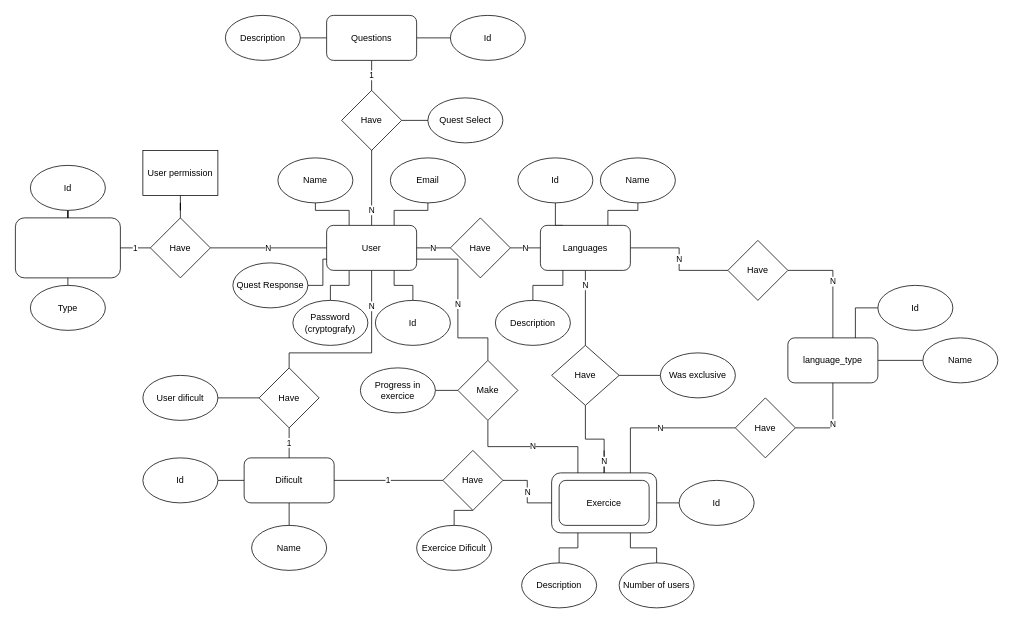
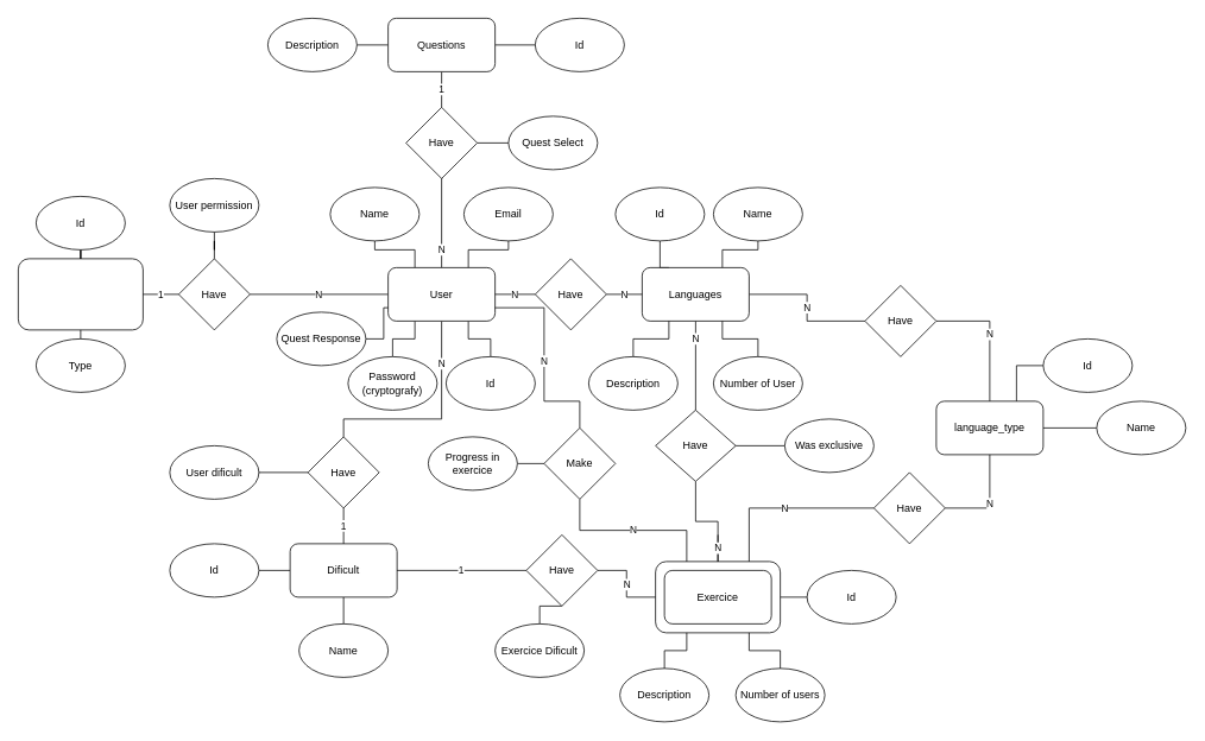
  <mxCell id="0" />
  <mxCell id="1" parent="0" />
  <mxCell id="2" value="N" style="edgeStyle=orthogonalEdgeStyle;rounded=0;orthogonalLoop=1;jettySize=auto;html=1;exitX=0;exitY=0.5;exitDx=0;exitDy=0;endArrow=none;endFill=0;" parent="1" source="9" target="15" edge="1"><mxGeometry relative="1" as="geometry" /></mxCell>
  <mxCell id="3" style="edgeStyle=orthogonalEdgeStyle;rounded=0;orthogonalLoop=1;jettySize=auto;html=1;exitX=0.75;exitY=0;exitDx=0;exitDy=0;entryX=0.5;entryY=1;entryDx=0;entryDy=0;endArrow=none;endFill=0;" parent="1" source="9" target="20" edge="1"><mxGeometry relative="1" as="geometry" /></mxCell>
  <mxCell id="4" style="edgeStyle=orthogonalEdgeStyle;rounded=0;orthogonalLoop=1;jettySize=auto;html=1;exitX=0.25;exitY=1;exitDx=0;exitDy=0;entryX=0.5;entryY=0;entryDx=0;entryDy=0;endArrow=none;endFill=0;" parent="1" source="9" target="21" edge="1"><mxGeometry relative="1" as="geometry" /></mxCell>
  <mxCell id="5" style="edgeStyle=orthogonalEdgeStyle;rounded=0;orthogonalLoop=1;jettySize=auto;html=1;exitX=0.75;exitY=1;exitDx=0;exitDy=0;entryX=0.5;entryY=0;entryDx=0;entryDy=0;endArrow=none;endFill=0;" parent="1" source="9" target="31" edge="1"><mxGeometry relative="1" as="geometry" /></mxCell>
  <mxCell id="6" style="edgeStyle=orthogonalEdgeStyle;rounded=0;orthogonalLoop=1;jettySize=auto;html=1;exitX=0.25;exitY=0;exitDx=0;exitDy=0;entryX=0.5;entryY=1;entryDx=0;entryDy=0;endArrow=none;endFill=0;" parent="1" source="9" target="19" edge="1"><mxGeometry relative="1" as="geometry" /></mxCell>
  <mxCell id="7" value="N" style="edgeStyle=orthogonalEdgeStyle;rounded=0;orthogonalLoop=1;jettySize=auto;html=1;exitX=0.5;exitY=0;exitDx=0;exitDy=0;entryX=0.5;entryY=1;entryDx=0;entryDy=0;endArrow=none;endFill=0;" parent="1" source="9" target="36" edge="1"><mxGeometry x="-0.8" relative="1" as="geometry"><Array as="points"><mxPoint x="495" y="150" /></Array><mxPoint as="offset" /></mxGeometry></mxCell>
  <mxCell id="8" value="N" style="edgeStyle=orthogonalEdgeStyle;rounded=0;orthogonalLoop=1;jettySize=auto;html=1;exitX=0.5;exitY=1;exitDx=0;exitDy=0;entryX=0.5;entryY=0;entryDx=0;entryDy=0;endArrow=none;endFill=0;" parent="1" source="9" target="67" edge="1"><mxGeometry x="-0.6" relative="1" as="geometry"><mxPoint as="offset" /><Array as="points"><mxPoint x="495" y="470" /><mxPoint x="385" y="470" /></Array></mxGeometry></mxCell>
  <mxCell id="9" value="User" style="rounded=1;whiteSpace=wrap;html=1;" parent="1" vertex="1"><mxGeometry x="435" y="300" width="120" height="60" as="geometry" /></mxCell>
- <mxCell id="10" value="User permission" style="whiteSpace=wrap;html=1;rounded=0;" parent="1" vertex="1"><mxGeometry x="190" y="200" width="100" height="60" as="geometry" /></mxCell>
+ <mxCell id="10" value="User permission" style="ellipse;whiteSpace=wrap;html=1;" parent="1" vertex="1"><mxGeometry x="190" y="200" width="100" height="60" as="geometry" /></mxCell>
  <mxCell id="11" style="edgeStyle=orthogonalEdgeStyle;rounded=0;orthogonalLoop=1;jettySize=auto;html=1;exitX=0.5;exitY=0;exitDx=0;exitDy=0;endArrow=none;endFill=0;" parent="1" source="12" target="16" edge="1"><mxGeometry relative="1" as="geometry" /></mxCell>
  <mxCell id="12" value="" style="rounded=1;whiteSpace=wrap;html=1;" parent="1" vertex="1"><mxGeometry x="20" y="290" width="140" height="80" as="geometry" /></mxCell>
  <mxCell id="13" value="1" style="edgeStyle=orthogonalEdgeStyle;rounded=0;orthogonalLoop=1;jettySize=auto;html=1;exitX=0;exitY=0.5;exitDx=0;exitDy=0;entryX=1;entryY=0.5;entryDx=0;entryDy=0;endArrow=none;endFill=0;" parent="1" source="15" target="12" edge="1"><mxGeometry relative="1" as="geometry" /></mxCell>
  <mxCell id="14" style="edgeStyle=orthogonalEdgeStyle;rounded=0;orthogonalLoop=1;jettySize=auto;html=1;exitX=0.5;exitY=0;exitDx=0;exitDy=0;endArrow=none;endFill=0;" parent="1" source="15" target="10" edge="1"><mxGeometry relative="1" as="geometry" /></mxCell>
  <mxCell id="15" value="Have" style="rhombus;whiteSpace=wrap;html=1;" parent="1" vertex="1"><mxGeometry x="200" y="290" width="80" height="80" as="geometry" /></mxCell>
  <mxCell id="16" value="Id" style="ellipse;whiteSpace=wrap;html=1;" parent="1" vertex="1"><mxGeometry x="40" y="220" width="100" height="60" as="geometry" /></mxCell>
  <mxCell id="17" style="edgeStyle=orthogonalEdgeStyle;rounded=0;orthogonalLoop=1;jettySize=auto;html=1;exitX=0.5;exitY=0;exitDx=0;exitDy=0;entryX=0.5;entryY=1;entryDx=0;entryDy=0;endArrow=none;endFill=0;" parent="1" source="18" target="12" edge="1"><mxGeometry relative="1" as="geometry" /></mxCell>
  <mxCell id="18" value="Type" style="ellipse;whiteSpace=wrap;html=1;" parent="1" vertex="1"><mxGeometry x="40" y="380" width="100" height="60" as="geometry" /></mxCell>
  <mxCell id="19" value="Name" style="ellipse;whiteSpace=wrap;html=1;" parent="1" vertex="1"><mxGeometry x="370" y="210" width="100" height="60" as="geometry" /></mxCell>
  <mxCell id="20" value="Email" style="ellipse;whiteSpace=wrap;html=1;" parent="1" vertex="1"><mxGeometry x="520" y="210" width="100" height="60" as="geometry" /></mxCell>
  <mxCell id="21" value="Password (cryptografy)" style="ellipse;whiteSpace=wrap;html=1;" parent="1" vertex="1"><mxGeometry x="390" y="400" width="100" height="60" as="geometry" /></mxCell>
  <mxCell id="22" style="edgeStyle=orthogonalEdgeStyle;rounded=0;orthogonalLoop=1;jettySize=auto;html=1;exitX=0.25;exitY=0;exitDx=0;exitDy=0;entryX=0.5;entryY=1;entryDx=0;entryDy=0;endArrow=none;endFill=0;" parent="1" source="26" target="30" edge="1"><mxGeometry relative="1" as="geometry" /></mxCell>
  <mxCell id="23" style="edgeStyle=orthogonalEdgeStyle;rounded=0;orthogonalLoop=1;jettySize=auto;html=1;exitX=0.75;exitY=0;exitDx=0;exitDy=0;entryX=0.5;entryY=1;entryDx=0;entryDy=0;endArrow=none;endFill=0;" parent="1" source="26" target="43" edge="1"><mxGeometry relative="1" as="geometry" /></mxCell>
  <mxCell id="24" value="N" style="edgeStyle=orthogonalEdgeStyle;rounded=0;orthogonalLoop=1;jettySize=auto;html=1;exitX=0.5;exitY=1;exitDx=0;exitDy=0;entryX=0.5;entryY=0;entryDx=0;entryDy=0;endArrow=none;endFill=0;" parent="1" source="26" target="55" edge="1"><mxGeometry x="-0.6" relative="1" as="geometry"><Array as="points"><mxPoint x="780" y="380" /><mxPoint x="780" y="380" /></Array><mxPoint as="offset" /></mxGeometry></mxCell>
  <mxCell id="25" value="N" style="edgeStyle=orthogonalEdgeStyle;rounded=0;orthogonalLoop=1;jettySize=auto;html=1;exitX=1;exitY=0.5;exitDx=0;exitDy=0;entryX=0;entryY=0.5;entryDx=0;entryDy=0;endArrow=none;endFill=0;" parent="1" source="26" target="85" edge="1"><mxGeometry relative="1" as="geometry" /></mxCell>
  <mxCell id="26" value="Languages" style="rounded=1;whiteSpace=wrap;html=1;" parent="1" vertex="1"><mxGeometry x="720" y="300" width="120" height="60" as="geometry" /></mxCell>
  <mxCell id="27" value="N" style="edgeStyle=orthogonalEdgeStyle;rounded=0;orthogonalLoop=1;jettySize=auto;html=1;exitX=0;exitY=0.5;exitDx=0;exitDy=0;entryX=1;entryY=0.5;entryDx=0;entryDy=0;endArrow=none;endFill=0;" parent="1" source="29" target="9" edge="1"><mxGeometry relative="1" as="geometry" /></mxCell>
  <mxCell id="28" value="N" style="edgeStyle=orthogonalEdgeStyle;rounded=0;orthogonalLoop=1;jettySize=auto;html=1;exitX=1;exitY=0.5;exitDx=0;exitDy=0;entryX=0;entryY=0.5;entryDx=0;entryDy=0;endArrow=none;endFill=0;" parent="1" source="29" target="26" edge="1"><mxGeometry relative="1" as="geometry" /></mxCell>
  <mxCell id="29" value="Have" style="rhombus;whiteSpace=wrap;html=1;" parent="1" vertex="1"><mxGeometry x="600" y="290" width="80" height="80" as="geometry" /></mxCell>
  <mxCell id="30" value="Id" style="ellipse;whiteSpace=wrap;html=1;" parent="1" vertex="1"><mxGeometry x="690" y="210" width="100" height="60" as="geometry" /></mxCell>
  <mxCell id="31" value="Id" style="ellipse;whiteSpace=wrap;html=1;" parent="1" vertex="1"><mxGeometry x="500" y="400" width="100" height="60" as="geometry" /></mxCell>
  <mxCell id="32" value="Quest Select" style="ellipse;whiteSpace=wrap;html=1;" parent="1" vertex="1"><mxGeometry x="570" y="130" width="100" height="60" as="geometry" /></mxCell>
  <mxCell id="33" style="edgeStyle=orthogonalEdgeStyle;rounded=0;orthogonalLoop=1;jettySize=auto;html=1;exitX=1;exitY=0.5;exitDx=0;exitDy=0;entryX=0;entryY=0.75;entryDx=0;entryDy=0;endArrow=none;endFill=0;" parent="1" source="34" target="9" edge="1"><mxGeometry relative="1" as="geometry" /></mxCell>
  <mxCell id="34" value="Quest Response" style="ellipse;whiteSpace=wrap;html=1;" parent="1" vertex="1"><mxGeometry x="310" y="350" width="100" height="60" as="geometry" /></mxCell>
  <mxCell id="35" style="edgeStyle=orthogonalEdgeStyle;rounded=0;orthogonalLoop=1;jettySize=auto;html=1;exitX=1;exitY=0.5;exitDx=0;exitDy=0;entryX=0;entryY=0.5;entryDx=0;entryDy=0;endArrow=none;endFill=0;" parent="1" source="36" target="32" edge="1"><mxGeometry relative="1" as="geometry" /></mxCell>
  <mxCell id="36" value="Have" style="rhombus;whiteSpace=wrap;html=1;" parent="1" vertex="1"><mxGeometry x="455" y="120" width="80" height="80" as="geometry" /></mxCell>
  <mxCell id="37" value="1" style="edgeStyle=orthogonalEdgeStyle;rounded=0;orthogonalLoop=1;jettySize=auto;html=1;endArrow=none;endFill=0;" parent="1" source="40" target="36" edge="1"><mxGeometry relative="1" as="geometry" /></mxCell>
  <mxCell id="38" style="edgeStyle=orthogonalEdgeStyle;rounded=0;orthogonalLoop=1;jettySize=auto;html=1;exitX=1;exitY=0.5;exitDx=0;exitDy=0;entryX=0;entryY=0.5;entryDx=0;entryDy=0;endArrow=none;endFill=0;" parent="1" source="40" target="41" edge="1"><mxGeometry relative="1" as="geometry" /></mxCell>
  <mxCell id="39" style="edgeStyle=orthogonalEdgeStyle;rounded=0;orthogonalLoop=1;jettySize=auto;html=1;exitX=0;exitY=0.5;exitDx=0;exitDy=0;entryX=1;entryY=0.5;entryDx=0;entryDy=0;endArrow=none;endFill=0;" parent="1" source="40" target="42" edge="1"><mxGeometry relative="1" as="geometry" /></mxCell>
  <mxCell id="40" value="Questions" style="rounded=1;whiteSpace=wrap;html=1;" parent="1" vertex="1"><mxGeometry x="435" y="20" width="120" height="60" as="geometry" /></mxCell>
  <mxCell id="41" value="Id" style="ellipse;whiteSpace=wrap;html=1;" parent="1" vertex="1"><mxGeometry x="600" y="20" width="100" height="60" as="geometry" /></mxCell>
  <mxCell id="42" value="Description" style="ellipse;whiteSpace=wrap;html=1;" parent="1" vertex="1"><mxGeometry x="300" y="20" width="100" height="60" as="geometry" /></mxCell>
  <mxCell id="43" value="Name" style="ellipse;whiteSpace=wrap;html=1;" parent="1" vertex="1"><mxGeometry x="800" y="210" width="100" height="60" as="geometry" /></mxCell>
  <mxCell id="44" style="edgeStyle=orthogonalEdgeStyle;rounded=0;orthogonalLoop=1;jettySize=auto;html=1;exitX=0.5;exitY=0;exitDx=0;exitDy=0;entryX=0.25;entryY=1;entryDx=0;entryDy=0;endArrow=none;endFill=0;" parent="1" source="45" target="26" edge="1"><mxGeometry relative="1" as="geometry" /></mxCell>
  <mxCell id="45" value="Description" style="ellipse;whiteSpace=wrap;html=1;" parent="1" vertex="1"><mxGeometry x="660" y="400" width="100" height="60" as="geometry" /></mxCell>
+ <mxCell id="46" style="edgeStyle=orthogonalEdgeStyle;rounded=0;orthogonalLoop=1;jettySize=auto;html=1;exitX=0.5;exitY=0;exitDx=0;exitDy=0;entryX=0.75;entryY=1;entryDx=0;entryDy=0;endArrow=none;endFill=0;" parent="1" source="47" target="26" edge="1"><mxGeometry relative="1" as="geometry" /></mxCell>
+ <mxCell id="47" value="Number of User" style="ellipse;whiteSpace=wrap;html=1;" parent="1" vertex="1"><mxGeometry x="800" y="400" width="100" height="60" as="geometry" /></mxCell>
  <mxCell id="48" style="edgeStyle=orthogonalEdgeStyle;rounded=0;orthogonalLoop=1;jettySize=auto;html=1;exitX=1;exitY=0.5;exitDx=0;exitDy=0;entryX=0;entryY=0.5;entryDx=0;entryDy=0;endArrow=none;endFill=0;" parent="1" source="51" target="56" edge="1"><mxGeometry relative="1" as="geometry" /></mxCell>
  <mxCell id="49" style="edgeStyle=orthogonalEdgeStyle;orthogonalLoop=1;jettySize=auto;html=1;entryX=0.5;entryY=1;entryDx=0;entryDy=0;rounded=0;endArrow=none;endFill=0;" parent="1" source="51" target="55" edge="1"><mxGeometry relative="1" as="geometry" /></mxCell>
  <mxCell id="50" value="N" style="edgeStyle=orthogonalEdgeStyle;rounded=0;orthogonalLoop=1;jettySize=auto;html=1;exitX=0.75;exitY=0;exitDx=0;exitDy=0;entryX=0;entryY=0.5;entryDx=0;entryDy=0;endArrow=none;endFill=0;" parent="1" source="51" target="87" edge="1"><mxGeometry relative="1" as="geometry" /></mxCell>
  <mxCell id="51" value="" style="rounded=1;whiteSpace=wrap;html=1;" parent="1" vertex="1"><mxGeometry x="735" y="630" width="140" height="80" as="geometry" /></mxCell>
  <mxCell id="52" value="Exercice" style="rounded=1;whiteSpace=wrap;html=1;" parent="1" vertex="1"><mxGeometry x="745" y="640" width="120" height="60" as="geometry" /></mxCell>
  <mxCell id="53" value="N" style="edgeStyle=orthogonalEdgeStyle;rounded=0;orthogonalLoop=1;jettySize=auto;html=1;exitX=0.5;exitY=1;exitDx=0;exitDy=0;entryX=0.5;entryY=0;entryDx=0;entryDy=0;endArrow=none;endFill=0;" parent="1" target="51" edge="1"><mxGeometry relative="1" as="geometry"><mxPoint x="805" y="600" as="sourcePoint" /></mxGeometry></mxCell>
  <mxCell id="54" style="edgeStyle=orthogonalEdgeStyle;rounded=0;orthogonalLoop=1;jettySize=auto;html=1;exitX=1;exitY=0.5;exitDx=0;exitDy=0;entryX=0;entryY=0.5;entryDx=0;entryDy=0;endArrow=none;endFill=0;" parent="1" source="55" target="77" edge="1"><mxGeometry relative="1" as="geometry" /></mxCell>
  <mxCell id="55" value="Have" style="rhombus;whiteSpace=wrap;html=1;" parent="1" vertex="1"><mxGeometry x="735" y="460" width="90" height="80" as="geometry" /></mxCell>
  <mxCell id="56" value="Id" style="ellipse;whiteSpace=wrap;html=1;" parent="1" vertex="1"><mxGeometry x="905" y="640" width="100" height="60" as="geometry" /></mxCell>
  <mxCell id="57" style="edgeStyle=orthogonalEdgeStyle;rounded=0;orthogonalLoop=1;jettySize=auto;html=1;exitX=0.5;exitY=0;exitDx=0;exitDy=0;entryX=0.25;entryY=1;entryDx=0;entryDy=0;endArrow=none;endFill=0;" parent="1" source="58" target="51" edge="1"><mxGeometry relative="1" as="geometry" /></mxCell>
  <mxCell id="58" value="Description&lt;br&gt;" style="ellipse;whiteSpace=wrap;html=1;" parent="1" vertex="1"><mxGeometry x="695" y="750" width="100" height="60" as="geometry" /></mxCell>
  <mxCell id="59" style="edgeStyle=orthogonalEdgeStyle;rounded=0;orthogonalLoop=1;jettySize=auto;html=1;exitX=0.5;exitY=0;exitDx=0;exitDy=0;entryX=0.75;entryY=1;entryDx=0;entryDy=0;endArrow=none;endFill=0;" parent="1" source="60" target="51" edge="1"><mxGeometry relative="1" as="geometry" /></mxCell>
  <mxCell id="60" value="Number of users" style="ellipse;whiteSpace=wrap;html=1;" parent="1" vertex="1"><mxGeometry x="825" y="750" width="100" height="60" as="geometry" /></mxCell>
  <mxCell id="61" style="edgeStyle=orthogonalEdgeStyle;rounded=0;orthogonalLoop=1;jettySize=auto;html=1;exitX=1;exitY=0.5;exitDx=0;exitDy=0;entryX=0;entryY=0.5;entryDx=0;entryDy=0;endArrow=none;endFill=0;" parent="1" source="62" target="80" edge="1"><mxGeometry relative="1" as="geometry" /></mxCell>
  <mxCell id="62" value="Progress in exercice" style="ellipse;whiteSpace=wrap;html=1;" parent="1" vertex="1"><mxGeometry x="480" y="490" width="100" height="60" as="geometry" /></mxCell>
  <mxCell id="63" style="edgeStyle=orthogonalEdgeStyle;rounded=0;orthogonalLoop=1;jettySize=auto;html=1;exitX=0;exitY=0.5;exitDx=0;exitDy=0;entryX=1;entryY=0.5;entryDx=0;entryDy=0;endArrow=none;endFill=0;" parent="1" source="65" target="68" edge="1"><mxGeometry relative="1" as="geometry" /></mxCell>
  <mxCell id="64" style="edgeStyle=orthogonalEdgeStyle;rounded=0;orthogonalLoop=1;jettySize=auto;html=1;exitX=0.5;exitY=1;exitDx=0;exitDy=0;entryX=0.5;entryY=0;entryDx=0;entryDy=0;endArrow=none;endFill=0;" parent="1" source="65" target="69" edge="1"><mxGeometry relative="1" as="geometry" /></mxCell>
  <mxCell id="65" value="Dificult" style="rounded=1;whiteSpace=wrap;html=1;" parent="1" vertex="1"><mxGeometry x="325" y="610" width="120" height="60" as="geometry" /></mxCell>
  <mxCell id="66" value="1" style="edgeStyle=orthogonalEdgeStyle;rounded=0;orthogonalLoop=1;jettySize=auto;html=1;exitX=0.5;exitY=1;exitDx=0;exitDy=0;entryX=0.5;entryY=0;entryDx=0;entryDy=0;endArrow=none;endFill=0;" parent="1" source="67" target="65" edge="1"><mxGeometry relative="1" as="geometry" /></mxCell>
  <mxCell id="67" value="Have" style="rhombus;whiteSpace=wrap;html=1;" parent="1" vertex="1"><mxGeometry x="345" y="490" width="80" height="80" as="geometry" /></mxCell>
  <mxCell id="68" value="Id" style="ellipse;whiteSpace=wrap;html=1;" parent="1" vertex="1"><mxGeometry x="190" y="610" width="100" height="60" as="geometry" /></mxCell>
  <mxCell id="69" value="Name" style="ellipse;whiteSpace=wrap;html=1;" parent="1" vertex="1"><mxGeometry x="335" y="700" width="100" height="60" as="geometry" /></mxCell>
  <mxCell id="70" style="edgeStyle=orthogonalEdgeStyle;rounded=0;orthogonalLoop=1;jettySize=auto;html=1;exitX=1;exitY=0.5;exitDx=0;exitDy=0;entryX=0;entryY=0.5;entryDx=0;entryDy=0;endArrow=none;endFill=0;" parent="1" source="71" target="67" edge="1"><mxGeometry relative="1" as="geometry" /></mxCell>
  <mxCell id="71" value="User dificult" style="ellipse;whiteSpace=wrap;html=1;" parent="1" vertex="1"><mxGeometry x="190" y="500" width="100" height="60" as="geometry" /></mxCell>
  <mxCell id="72" value="1" style="edgeStyle=orthogonalEdgeStyle;rounded=0;orthogonalLoop=1;jettySize=auto;html=1;exitX=0;exitY=0.5;exitDx=0;exitDy=0;entryX=1;entryY=0.5;entryDx=0;entryDy=0;endArrow=none;endFill=0;" parent="1" source="75" target="65" edge="1"><mxGeometry relative="1" as="geometry" /></mxCell>
  <mxCell id="73" style="edgeStyle=orthogonalEdgeStyle;rounded=0;orthogonalLoop=1;jettySize=auto;html=1;exitX=0.5;exitY=1;exitDx=0;exitDy=0;entryX=0.5;entryY=0;entryDx=0;entryDy=0;endArrow=none;endFill=0;" parent="1" source="75" target="76" edge="1"><mxGeometry relative="1" as="geometry" /></mxCell>
  <mxCell id="74" value="N" style="edgeStyle=orthogonalEdgeStyle;rounded=0;orthogonalLoop=1;jettySize=auto;html=1;exitX=1;exitY=0.5;exitDx=0;exitDy=0;entryX=0;entryY=0.5;entryDx=0;entryDy=0;endArrow=none;endFill=0;" parent="1" source="75" target="51" edge="1"><mxGeometry relative="1" as="geometry" /></mxCell>
  <mxCell id="75" value="Have" style="rhombus;whiteSpace=wrap;html=1;" parent="1" vertex="1"><mxGeometry x="590" y="600" width="80" height="80" as="geometry" /></mxCell>
  <mxCell id="76" value="Exercice Dificult" style="ellipse;whiteSpace=wrap;html=1;" parent="1" vertex="1"><mxGeometry x="555" y="700" width="100" height="60" as="geometry" /></mxCell>
  <mxCell id="77" value="Was exclusive" style="ellipse;whiteSpace=wrap;html=1;" parent="1" vertex="1"><mxGeometry x="880" y="470" width="100" height="60" as="geometry" /></mxCell>
  <mxCell id="78" value="N" style="edgeStyle=orthogonalEdgeStyle;rounded=0;orthogonalLoop=1;jettySize=auto;html=1;exitX=0.5;exitY=1;exitDx=0;exitDy=0;entryX=0.25;entryY=0;entryDx=0;entryDy=0;endArrow=none;endFill=0;" parent="1" source="80" target="51" edge="1"><mxGeometry relative="1" as="geometry" /></mxCell>
  <mxCell id="79" value="N" style="edgeStyle=orthogonalEdgeStyle;rounded=0;orthogonalLoop=1;jettySize=auto;html=1;exitX=0.5;exitY=0;exitDx=0;exitDy=0;entryX=1;entryY=0.75;entryDx=0;entryDy=0;endArrow=none;endFill=0;" parent="1" source="80" target="9" edge="1"><mxGeometry relative="1" as="geometry"><Array as="points"><mxPoint x="650" y="450" /><mxPoint x="610" y="450" /><mxPoint x="610" y="345" /></Array></mxGeometry></mxCell>
  <mxCell id="80" value="Make" style="rhombus;whiteSpace=wrap;html=1;" parent="1" vertex="1"><mxGeometry x="610" y="480" width="80" height="80" as="geometry" /></mxCell>
  <mxCell id="81" style="edgeStyle=orthogonalEdgeStyle;rounded=0;orthogonalLoop=1;jettySize=auto;html=1;exitX=0.75;exitY=0;exitDx=0;exitDy=0;entryX=0;entryY=0.5;entryDx=0;entryDy=0;endArrow=none;endFill=0;" parent="1" source="83" target="88" edge="1"><mxGeometry relative="1" as="geometry" /></mxCell>
  <mxCell id="82" style="edgeStyle=orthogonalEdgeStyle;rounded=0;orthogonalLoop=1;jettySize=auto;html=1;exitX=1;exitY=0.5;exitDx=0;exitDy=0;entryX=0;entryY=0.5;entryDx=0;entryDy=0;endArrow=none;endFill=0;" parent="1" source="83" target="89" edge="1"><mxGeometry relative="1" as="geometry" /></mxCell>
  <mxCell id="83" value="language_type" style="rounded=1;whiteSpace=wrap;html=1;" parent="1" vertex="1"><mxGeometry x="1050" y="450" width="120" height="60" as="geometry" /></mxCell>
  <mxCell id="84" value="N" style="edgeStyle=orthogonalEdgeStyle;rounded=0;orthogonalLoop=1;jettySize=auto;html=1;exitX=1;exitY=0.5;exitDx=0;exitDy=0;entryX=0.5;entryY=0;entryDx=0;entryDy=0;endArrow=none;endFill=0;" parent="1" source="85" target="83" edge="1"><mxGeometry relative="1" as="geometry" /></mxCell>
  <mxCell id="85" value="Have" style="rhombus;whiteSpace=wrap;html=1;" parent="1" vertex="1"><mxGeometry x="970" y="320" width="80" height="80" as="geometry" /></mxCell>
  <mxCell id="86" value="N" style="edgeStyle=orthogonalEdgeStyle;rounded=0;orthogonalLoop=1;jettySize=auto;html=1;exitX=1;exitY=0.5;exitDx=0;exitDy=0;entryX=0.5;entryY=1;entryDx=0;entryDy=0;endArrow=none;endFill=0;" parent="1" source="87" target="83" edge="1"><mxGeometry relative="1" as="geometry" /></mxCell>
  <mxCell id="87" value="Have" style="rhombus;whiteSpace=wrap;html=1;" parent="1" vertex="1"><mxGeometry x="980" y="530" width="80" height="80" as="geometry" /></mxCell>
  <mxCell id="88" value="Id" style="ellipse;whiteSpace=wrap;html=1;" parent="1" vertex="1"><mxGeometry x="1170" y="380" width="100" height="60" as="geometry" /></mxCell>
  <mxCell id="89" value="Name" style="ellipse;whiteSpace=wrap;html=1;" parent="1" vertex="1"><mxGeometry x="1230" y="450" width="100" height="60" as="geometry" /></mxCell>
